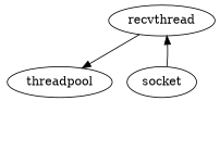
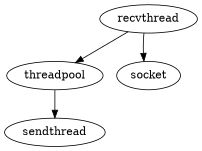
  digraph {
    threadpool
+   sendthread
    recvthread
    socket
+   threadpool -> sendthread
    recvthread -> threadpool
-   socket -> recvthread
+   recvthread -> socket
  }
